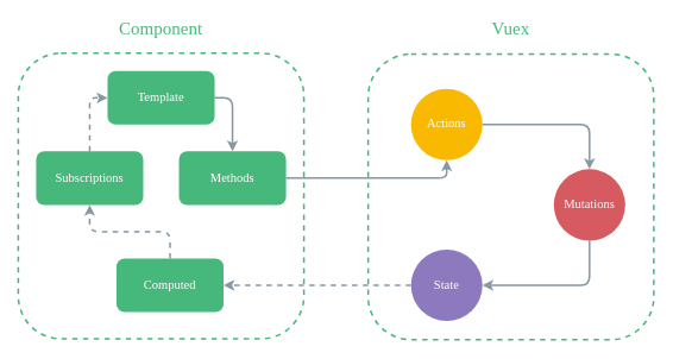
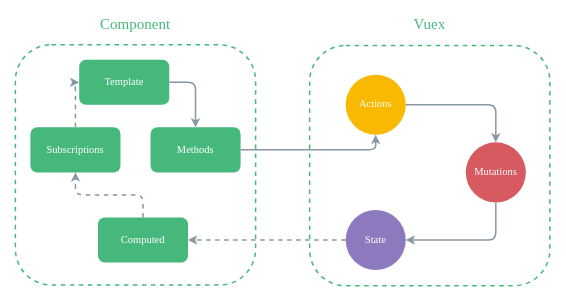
  <mxCell id="0" />
  <mxCell id="1" parent="0" />
  <mxCell id="2" value="" style="rounded=1;whiteSpace=wrap;html=1;dashed=1;strokeColor=#47b87b;strokeWidth=2;fillColor=none;" vertex="1" parent="1"><mxGeometry x="20" y="59" width="320" height="320" as="geometry" /></mxCell>
- <mxCell id="3" value="&lt;font color=&quot;#ffffff&quot; style=&quot;font-size: 14px;&quot;&gt;Template&lt;/font&gt;" style="rounded=1;whiteSpace=wrap;html=1;dashed=1;strokeColor=none;strokeWidth=2;fillColor=#47b87b;fontFamily=Verdana;fontSize=14;" vertex="1" parent="1"><mxGeometry x="120" y="79" width="120" height="60" as="geometry" /></mxCell>
+ <mxCell id="3" value="&lt;font color=&quot;#ffffff&quot; style=&quot;font-size: 14px;&quot;&gt;Template&lt;/font&gt;" style="rounded=1;whiteSpace=wrap;html=1;dashed=1;strokeColor=none;strokeWidth=2;fillColor=#47b87b;fontFamily=Verdana;fontSize=14;" vertex="1" parent="1"><mxGeometry x="105" y="79" width="120" height="60" as="geometry" /></mxCell>
  <mxCell id="4" value="&lt;font color=&quot;#ffffff&quot; style=&quot;font-size: 14px;&quot;&gt;Methods&lt;/font&gt;" style="whiteSpace=wrap;html=1;dashed=1;strokeColor=none;strokeWidth=2;fillColor=#47b87b;fontFamily=Verdana;fontSize=14;rounded=1;" vertex="1" parent="1"><mxGeometry x="200" y="169" width="120" height="60" as="geometry" /></mxCell>
  <mxCell id="5" value="&lt;font color=&quot;#ffffff&quot; style=&quot;font-size: 14px;&quot;&gt;Subscriptions&lt;/font&gt;" style="rounded=1;whiteSpace=wrap;html=1;dashed=1;strokeColor=none;strokeWidth=2;fillColor=#47b87b;fontSize=14;fontFamily=Verdana;" vertex="1" parent="1"><mxGeometry x="40" y="169" width="120" height="60" as="geometry" /></mxCell>
  <mxCell id="6" value="&lt;font color=&quot;#ffffff&quot; style=&quot;font-size: 14px;&quot;&gt;Computed&lt;/font&gt;" style="rounded=1;whiteSpace=wrap;html=1;dashed=1;strokeColor=none;strokeWidth=2;fillColor=#47b87b;fontSize=14;fontFamily=Verdana;" vertex="1" parent="1"><mxGeometry x="130" y="289" width="120" height="60" as="geometry" /></mxCell>
  <mxCell id="7" value="" style="rounded=1;whiteSpace=wrap;html=1;dashed=1;strokeColor=#47b87b;strokeWidth=2;fillColor=none;perimeterSpacing=0;comic=0;" vertex="1" parent="1"><mxGeometry x="412" y="60" width="320" height="320" as="geometry" /></mxCell>
  <mxCell id="8" style="edgeStyle=orthogonalEdgeStyle;rounded=1;orthogonalLoop=1;jettySize=auto;html=1;exitX=0;exitY=0.5;exitDx=0;exitDy=0;entryX=1;entryY=0.5;entryDx=0;entryDy=0;fontFamily=Verdana;fontSize=14;strokeColor=#8698a4;strokeWidth=2;jumpStyle=none;dashed=1;" edge="1" parent="1" source="9" target="6"><mxGeometry relative="1" as="geometry" /></mxCell>
  <mxCell id="9" value="&lt;font color=&quot;#ffffff&quot; face=&quot;Verdana&quot; style=&quot;font-size: 14px&quot;&gt;State&lt;/font&gt;" style="ellipse;whiteSpace=wrap;html=1;aspect=fixed;dashed=1;comic=0;strokeColor=none;strokeWidth=2;fillColor=#8d7abe;" vertex="1" parent="1"><mxGeometry x="460" y="279" width="80" height="80" as="geometry" /></mxCell>
  <mxCell id="10" style="edgeStyle=orthogonalEdgeStyle;rounded=1;jumpStyle=none;orthogonalLoop=1;jettySize=auto;html=1;exitX=0.5;exitY=1;exitDx=0;exitDy=0;entryX=1;entryY=0.5;entryDx=0;entryDy=0;strokeColor=#8698a4;strokeWidth=2;fontFamily=Verdana;fontSize=14;" edge="1" parent="1" source="11" target="9"><mxGeometry relative="1" as="geometry" /></mxCell>
  <mxCell id="11" value="&lt;font color=&quot;#ffffff&quot; face=&quot;Verdana&quot; style=&quot;font-size: 14px&quot;&gt;Mutations&lt;/font&gt;" style="ellipse;whiteSpace=wrap;html=1;aspect=fixed;dashed=1;comic=0;strokeColor=none;strokeWidth=2;fillColor=#d65a5f;" vertex="1" parent="1"><mxGeometry x="620" y="189" width="80" height="80" as="geometry" /></mxCell>
  <mxCell id="12" value="&lt;font color=&quot;#ffffff&quot; face=&quot;Verdana&quot; style=&quot;font-size: 14px&quot;&gt;Actions&lt;/font&gt;" style="ellipse;whiteSpace=wrap;html=1;aspect=fixed;dashed=1;comic=0;strokeColor=none;strokeWidth=2;fillColor=#f9b900;" vertex="1" parent="1"><mxGeometry x="460" y="99" width="80" height="80" as="geometry" /></mxCell>
  <mxCell id="13" style="edgeStyle=orthogonalEdgeStyle;orthogonalLoop=1;jettySize=auto;html=1;exitX=1;exitY=0.5;exitDx=0;exitDy=0;entryX=0.5;entryY=1;entryDx=0;entryDy=0;fontFamily=Verdana;fontSize=14;strokeColor=#8698a4;strokeWidth=2;rounded=1;" edge="1" parent="1" source="4" target="12"><mxGeometry relative="1" as="geometry"><mxPoint x="480" y="309" as="sourcePoint" /><mxPoint x="170" y="309" as="targetPoint" /></mxGeometry></mxCell>
  <mxCell id="14" style="edgeStyle=orthogonalEdgeStyle;rounded=1;orthogonalLoop=1;jettySize=auto;html=1;exitX=0.5;exitY=0;exitDx=0;exitDy=0;entryX=0.5;entryY=1;entryDx=0;entryDy=0;fontFamily=Verdana;fontSize=14;strokeColor=#8698a4;strokeWidth=2;dashed=1;" edge="1" parent="1" source="6" target="5"><mxGeometry relative="1" as="geometry"><mxPoint x="370" y="258.5" as="sourcePoint" /><mxPoint x="60" y="258.5" as="targetPoint" /></mxGeometry></mxCell>
  <mxCell id="15" style="edgeStyle=orthogonalEdgeStyle;rounded=1;orthogonalLoop=1;jettySize=auto;html=1;entryX=0;entryY=0.5;entryDx=0;entryDy=0;fontFamily=Verdana;fontSize=14;strokeColor=#8698a4;strokeWidth=2;dashed=1;" edge="1" parent="1" target="3"><mxGeometry relative="1" as="geometry"><mxPoint x="100" y="169" as="sourcePoint" /><mxPoint x="110" y="239" as="targetPoint" /><Array as="points"><mxPoint x="100" y="109" /></Array></mxGeometry></mxCell>
  <mxCell id="16" style="edgeStyle=orthogonalEdgeStyle;orthogonalLoop=1;jettySize=auto;html=1;exitX=1;exitY=0.5;exitDx=0;exitDy=0;entryX=0.5;entryY=0;entryDx=0;entryDy=0;fontFamily=Verdana;fontSize=14;strokeColor=#8698a4;strokeWidth=2;rounded=1;" edge="1" parent="1" source="3" target="4"><mxGeometry relative="1" as="geometry"><mxPoint x="240" y="119" as="sourcePoint" /><mxPoint x="420" y="99" as="targetPoint" /></mxGeometry></mxCell>
  <mxCell id="17" style="edgeStyle=orthogonalEdgeStyle;orthogonalLoop=1;jettySize=auto;html=1;entryX=0.5;entryY=0;entryDx=0;entryDy=0;fontFamily=Verdana;fontSize=14;strokeColor=#8698a4;strokeWidth=2;rounded=1;exitX=1;exitY=0.5;exitDx=0;exitDy=0;" edge="1" parent="1" source="12" target="11"><mxGeometry relative="1" as="geometry"><mxPoint x="560" y="129" as="sourcePoint" /><mxPoint x="740" y="109" as="targetPoint" /></mxGeometry></mxCell>
  <mxCell id="18" value="&lt;font style=&quot;font-size: 20px&quot; color=&quot;#47b87b&quot;&gt;Vuex&lt;/font&gt;" style="text;html=1;strokeColor=none;fillColor=none;align=center;verticalAlign=middle;whiteSpace=wrap;rounded=0;dashed=1;comic=0;fontFamily=Verdana;fontSize=14;" vertex="1" parent="1"><mxGeometry x="552" y="20" width="40" height="20" as="geometry" /></mxCell>
  <mxCell id="19" value="&lt;font style=&quot;font-size: 20px&quot; color=&quot;#47b87b&quot;&gt;Component&lt;/font&gt;" style="text;html=1;strokeColor=none;fillColor=none;align=center;verticalAlign=middle;whiteSpace=wrap;rounded=0;dashed=1;comic=0;fontFamily=Verdana;fontSize=14;" vertex="1" parent="1"><mxGeometry x="160" y="20" width="40" height="20" as="geometry" /></mxCell>
